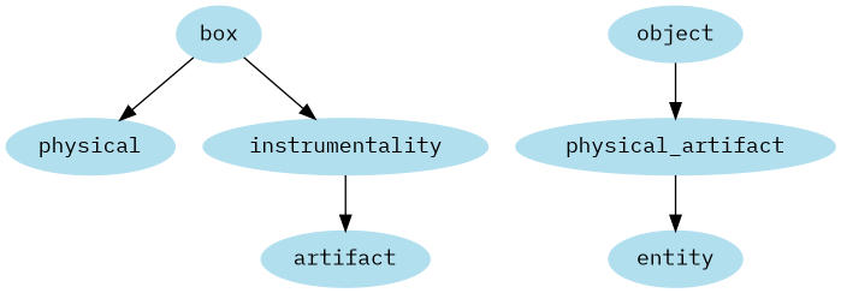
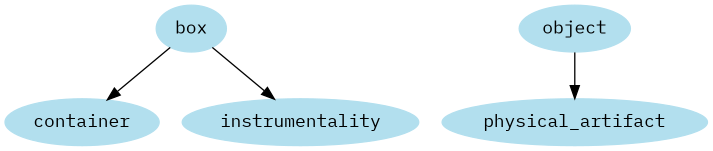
  digraph {
    fontname="IBM Plex Mono"
    node [color=lightblue2 fontname="IBM Plex Mono" style=filled]
    edge [fontname="IBM Plex Mono"]
    box
-   container [label=physical]
+   container
    instrumentality
-   artifact
    n5 [label=physical_artifact]
    object
-   entity
    box -> container
    box -> instrumentality
-   instrumentality -> artifact
-   n5 -> entity
    object -> n5
  }
